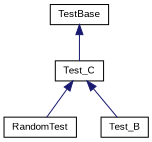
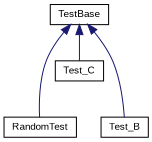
  digraph {
    fontname="Liberation Sans"
    rankdir=TB
    node [color=black fillcolor=white fontname="Liberation Sans" fontsize=10 shape=record style=filled]
    edge [color=midnightblue dir=back fontname="Liberation Sans" fontsize=10 labelfontname=Helvetica labelfontsize=10 style=solid]
    n1 [height=0.2 label=TestBase width=0.4]
    n2 [height=0.2 label=RandomTest width=0.4]
    n3 [height=0.2 label=Test_B width=0.4]
    n4 [height=0.2 label=Test_C width=0.4]
-   n4 -> n2
-   n4 -> n3
+   n1 -> n2
+   n1 -> n3
    n1 -> n4
  }
